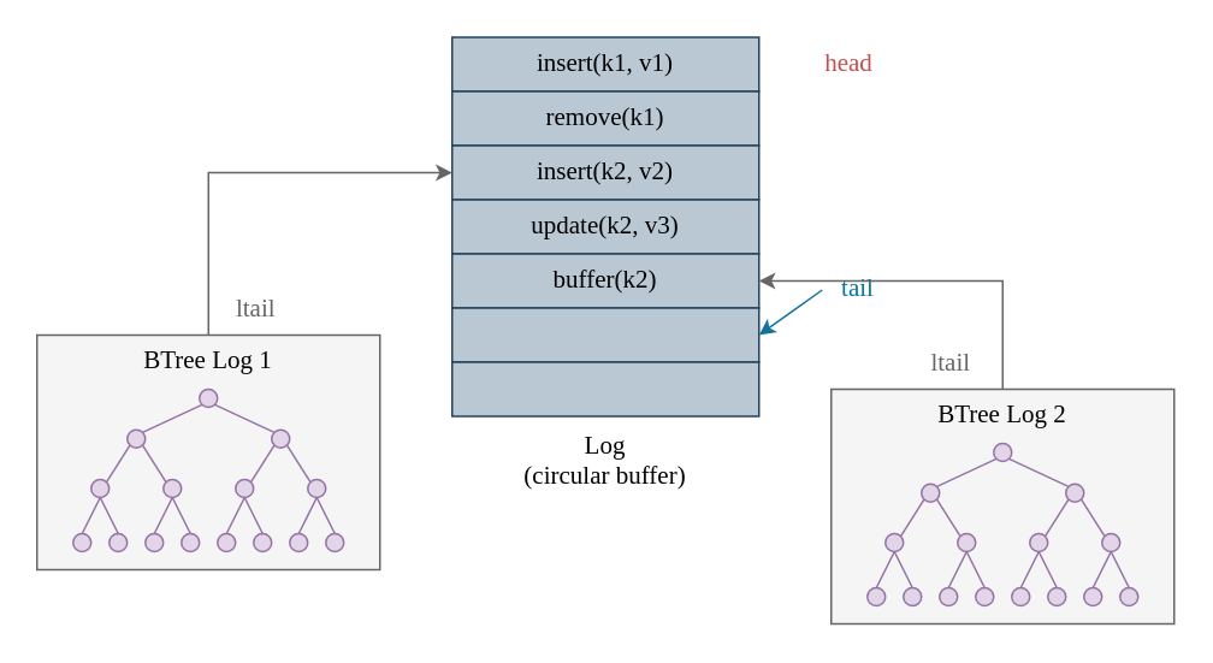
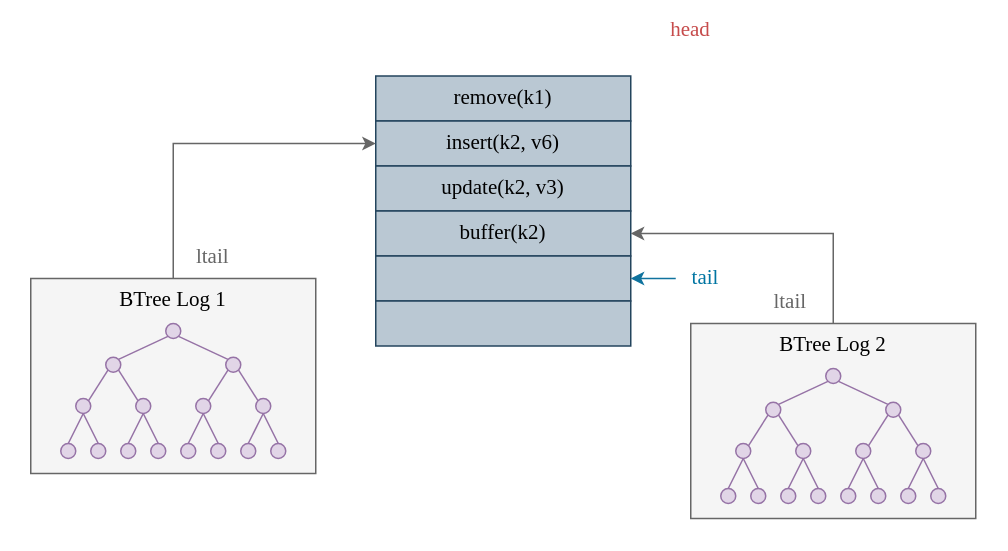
  <mxCell id="0" />
  <mxCell id="1" parent="0" />
- <mxCell id="2" value="insert(k1, v1)" style="text;html=1;strokeColor=#23445d;fillColor=#bac8d3;align=center;verticalAlign=middle;whiteSpace=wrap;rounded=0;fontSize=14;fontFamily=Menlo;" parent="1" vertex="1"><mxGeometry x="250" y="20" width="170" height="30" as="geometry" /></mxCell>
  <mxCell id="3" value="remove(k1)" style="text;html=1;strokeColor=#23445d;fillColor=#bac8d3;align=center;verticalAlign=middle;whiteSpace=wrap;rounded=0;fontSize=14;fontFamily=Menlo;" parent="1" vertex="1"><mxGeometry x="250" y="50" width="170" height="30" as="geometry" /></mxCell>
- <mxCell id="4" value="insert(k2, v2)" style="text;html=1;strokeColor=#23445d;fillColor=#bac8d3;align=center;verticalAlign=middle;whiteSpace=wrap;rounded=0;fontSize=14;fontFamily=Menlo;" parent="1" vertex="1"><mxGeometry x="250" y="80" width="170" height="30" as="geometry" /></mxCell>
+ <mxCell id="4" value="insert(k2, v6)" style="text;html=1;strokeColor=#23445d;fillColor=#bac8d3;align=center;verticalAlign=middle;whiteSpace=wrap;rounded=0;fontSize=14;fontFamily=Menlo;" parent="1" vertex="1"><mxGeometry x="250" y="80" width="170" height="30" as="geometry" /></mxCell>
  <mxCell id="5" value="update(k2, v3)" style="text;html=1;strokeColor=#23445d;fillColor=#bac8d3;align=center;verticalAlign=middle;whiteSpace=wrap;rounded=0;fontSize=14;fontFamily=Menlo;" parent="1" vertex="1"><mxGeometry x="250" y="110" width="170" height="30" as="geometry" /></mxCell>
  <mxCell id="6" value="buffer(k2)" style="text;html=1;strokeColor=#23445d;fillColor=#bac8d3;align=center;verticalAlign=middle;whiteSpace=wrap;rounded=0;fontSize=14;fontFamily=Menlo;" parent="1" vertex="1"><mxGeometry x="250" y="140" width="170" height="30" as="geometry" /></mxCell>
  <mxCell id="7" value="" style="text;html=1;strokeColor=#23445d;fillColor=#bac8d3;align=center;verticalAlign=middle;whiteSpace=wrap;rounded=0;fontSize=14;fontFamily=Menlo;" parent="1" vertex="1"><mxGeometry x="250" y="170" width="170" height="30" as="geometry" /></mxCell>
  <mxCell id="8" value="" style="text;html=1;strokeColor=#23445d;fillColor=#bac8d3;align=center;verticalAlign=middle;whiteSpace=wrap;rounded=0;fontSize=14;fontFamily=Menlo;" parent="1" vertex="1"><mxGeometry x="250" y="200" width="170" height="30" as="geometry" /></mxCell>
- <mxCell id="9" value="head" style="text;html=1;strokeColor=none;fillColor=none;align=center;verticalAlign=middle;whiteSpace=wrap;rounded=0;fontFamily=Menlo;fontSize=14;fontColor=#C64C4C;" parent="1" vertex="1"><mxGeometry x="450" y="25" width="40" height="20" as="geometry" /></mxCell>
+ <mxCell id="9" value="head" style="text;html=1;strokeColor=none;fillColor=none;align=center;verticalAlign=middle;whiteSpace=wrap;rounded=0;fontFamily=Menlo;fontSize=14;fontColor=#C64C4C;" parent="1" vertex="1"><mxGeometry x="440" y="10" width="40" height="20" as="geometry" /></mxCell>
  <mxCell id="10" style="edgeStyle=orthogonalEdgeStyle;rounded=0;orthogonalLoop=1;jettySize=auto;html=1;exitX=0.5;exitY=0;exitDx=0;exitDy=0;entryX=0;entryY=0.5;entryDx=0;entryDy=0;fontFamily=Menlo;fontSize=14;fontColor=#000000;endArrow=classic;endFill=1;fillColor=#f5f5f5;strokeColor=#666666;" parent="1" source="12" target="4" edge="1"><mxGeometry relative="1" as="geometry" /></mxCell>
  <mxCell id="11" value="ltail" style="edgeLabel;html=1;align=center;verticalAlign=middle;resizable=0;points=[];fontSize=14;fontFamily=Menlo;fontColor=#666666;" parent="10" vertex="1" connectable="0"><mxGeometry x="-0.867" y="-1" relative="1" as="geometry"><mxPoint x="24" as="offset" /></mxGeometry></mxCell>
  <mxCell id="12" value="" style="rounded=0;whiteSpace=wrap;html=1;fontFamily=Menlo;fontSize=14;fontColor=#333333;fillColor=#f5f5f5;strokeColor=#666666;" parent="1" vertex="1"><mxGeometry x="20" y="185" width="190" height="130" as="geometry" /></mxCell>
  <mxCell id="13" value="" style="endArrow=classic;html=1;fillColor=#b1ddf0;strokeColor=#10739e;exitX=0;exitY=0.5;exitDx=0;exitDy=0;entryX=1;entryY=0.5;entryDx=0;entryDy=0;" parent="1" source="14" target="7" edge="1"><mxGeometry width="50" height="50" relative="1" as="geometry"><mxPoint x="460" y="185" as="sourcePoint" /><mxPoint x="450" y="220" as="targetPoint" /></mxGeometry></mxCell>
- <mxCell id="14" value="tail" style="text;html=1;strokeColor=none;fillColor=none;align=center;verticalAlign=middle;whiteSpace=wrap;rounded=0;fontFamily=Menlo;fontSize=14;fontColor=#0075A2;" parent="1" vertex="1"><mxGeometry x="455" y="150" width="40" height="20" as="geometry" /></mxCell>
+ <mxCell id="14" value="tail" style="text;html=1;strokeColor=none;fillColor=none;align=center;verticalAlign=middle;whiteSpace=wrap;rounded=0;fontFamily=Menlo;fontSize=14;fontColor=#0075A2;" parent="1" vertex="1"><mxGeometry x="450" y="175" width="40" height="20" as="geometry" /></mxCell>
  <mxCell id="15" style="rounded=0;orthogonalLoop=1;jettySize=auto;html=1;exitX=0;exitY=1;exitDx=0;exitDy=0;entryX=1;entryY=0;entryDx=0;entryDy=0;fontFamily=Menlo;fontSize=14;fontColor=#0075A2;endArrow=none;endFill=0;fillColor=#e1d5e7;strokeColor=#9673a6;" parent="1" source="17" target="20" edge="1"><mxGeometry relative="1" as="geometry" /></mxCell>
  <mxCell id="16" style="edgeStyle=none;rounded=0;orthogonalLoop=1;jettySize=auto;html=1;exitX=1;exitY=1;exitDx=0;exitDy=0;entryX=0;entryY=0;entryDx=0;entryDy=0;fontFamily=Menlo;fontSize=14;fontColor=#0075A2;endArrow=none;endFill=0;fillColor=#e1d5e7;strokeColor=#9673a6;" parent="1" source="17" target="23" edge="1"><mxGeometry relative="1" as="geometry" /></mxCell>
  <mxCell id="17" value="" style="ellipse;whiteSpace=wrap;html=1;aspect=fixed;fontFamily=Menlo;fontSize=14;fillColor=#e1d5e7;strokeColor=#9673a6;" parent="1" vertex="1"><mxGeometry x="110" y="215" width="10" height="10" as="geometry" /></mxCell>
  <mxCell id="18" style="edgeStyle=none;rounded=0;orthogonalLoop=1;jettySize=auto;html=1;exitX=0;exitY=1;exitDx=0;exitDy=0;entryX=1;entryY=0;entryDx=0;entryDy=0;fontFamily=Menlo;fontSize=14;fontColor=#0075A2;endArrow=none;endFill=0;fillColor=#e1d5e7;strokeColor=#9673a6;" parent="1" source="20" target="26" edge="1"><mxGeometry relative="1" as="geometry" /></mxCell>
  <mxCell id="19" style="edgeStyle=none;rounded=0;orthogonalLoop=1;jettySize=auto;html=1;exitX=1;exitY=1;exitDx=0;exitDy=0;entryX=0;entryY=0;entryDx=0;entryDy=0;fontFamily=Menlo;fontSize=14;fontColor=#0075A2;endArrow=none;endFill=0;fillColor=#e1d5e7;strokeColor=#9673a6;" parent="1" source="20" target="29" edge="1"><mxGeometry relative="1" as="geometry" /></mxCell>
  <mxCell id="20" value="" style="ellipse;whiteSpace=wrap;html=1;aspect=fixed;fontFamily=Menlo;fontSize=14;fillColor=#e1d5e7;strokeColor=#9673a6;" parent="1" vertex="1"><mxGeometry x="70" y="237.5" width="10" height="10" as="geometry" /></mxCell>
  <mxCell id="21" style="edgeStyle=none;rounded=0;orthogonalLoop=1;jettySize=auto;html=1;exitX=0;exitY=1;exitDx=0;exitDy=0;entryX=1;entryY=0;entryDx=0;entryDy=0;fontFamily=Menlo;fontSize=14;fontColor=#0075A2;endArrow=none;endFill=0;fillColor=#e1d5e7;strokeColor=#9673a6;" parent="1" source="23" target="32" edge="1"><mxGeometry relative="1" as="geometry" /></mxCell>
  <mxCell id="22" style="edgeStyle=none;rounded=0;orthogonalLoop=1;jettySize=auto;html=1;exitX=1;exitY=1;exitDx=0;exitDy=0;entryX=0;entryY=0;entryDx=0;entryDy=0;fontFamily=Menlo;fontSize=14;fontColor=#0075A2;endArrow=none;endFill=0;fillColor=#e1d5e7;strokeColor=#9673a6;" parent="1" source="23" target="35" edge="1"><mxGeometry relative="1" as="geometry" /></mxCell>
  <mxCell id="23" value="" style="ellipse;whiteSpace=wrap;html=1;aspect=fixed;fontFamily=Menlo;fontSize=14;fillColor=#e1d5e7;strokeColor=#9673a6;" parent="1" vertex="1"><mxGeometry x="150" y="237.5" width="10" height="10" as="geometry" /></mxCell>
  <mxCell id="24" style="edgeStyle=none;rounded=0;orthogonalLoop=1;jettySize=auto;html=1;exitX=0.5;exitY=1;exitDx=0;exitDy=0;entryX=0.5;entryY=0;entryDx=0;entryDy=0;fontFamily=Menlo;fontSize=14;fontColor=#0075A2;endArrow=none;endFill=0;fillColor=#e1d5e7;strokeColor=#9673a6;" parent="1" source="26" target="36" edge="1"><mxGeometry relative="1" as="geometry" /></mxCell>
  <mxCell id="25" style="edgeStyle=none;rounded=0;orthogonalLoop=1;jettySize=auto;html=1;exitX=0.5;exitY=1;exitDx=0;exitDy=0;entryX=0.5;entryY=0;entryDx=0;entryDy=0;fontFamily=Menlo;fontSize=14;fontColor=#0075A2;endArrow=none;endFill=0;fillColor=#e1d5e7;strokeColor=#9673a6;" parent="1" source="26" target="37" edge="1"><mxGeometry relative="1" as="geometry" /></mxCell>
  <mxCell id="26" value="" style="ellipse;whiteSpace=wrap;html=1;aspect=fixed;fontFamily=Menlo;fontSize=14;fillColor=#e1d5e7;strokeColor=#9673a6;" parent="1" vertex="1"><mxGeometry x="50" y="265" width="10" height="10" as="geometry" /></mxCell>
  <mxCell id="27" style="edgeStyle=none;rounded=0;orthogonalLoop=1;jettySize=auto;html=1;exitX=0.5;exitY=1;exitDx=0;exitDy=0;entryX=0.5;entryY=0;entryDx=0;entryDy=0;fontFamily=Menlo;fontSize=14;fontColor=#0075A2;endArrow=none;endFill=0;fillColor=#e1d5e7;strokeColor=#9673a6;" parent="1" source="29" target="38" edge="1"><mxGeometry relative="1" as="geometry" /></mxCell>
  <mxCell id="28" style="edgeStyle=none;rounded=0;orthogonalLoop=1;jettySize=auto;html=1;exitX=0.5;exitY=1;exitDx=0;exitDy=0;entryX=0.5;entryY=0;entryDx=0;entryDy=0;fontFamily=Menlo;fontSize=14;fontColor=#0075A2;endArrow=none;endFill=0;fillColor=#e1d5e7;strokeColor=#9673a6;" parent="1" source="29" target="39" edge="1"><mxGeometry relative="1" as="geometry" /></mxCell>
  <mxCell id="29" value="" style="ellipse;whiteSpace=wrap;html=1;aspect=fixed;fontFamily=Menlo;fontSize=14;fillColor=#e1d5e7;strokeColor=#9673a6;" parent="1" vertex="1"><mxGeometry x="90" y="265" width="10" height="10" as="geometry" /></mxCell>
  <mxCell id="30" style="edgeStyle=none;rounded=0;orthogonalLoop=1;jettySize=auto;html=1;exitX=0.5;exitY=1;exitDx=0;exitDy=0;entryX=0.5;entryY=0;entryDx=0;entryDy=0;fontFamily=Menlo;fontSize=14;fontColor=#0075A2;endArrow=none;endFill=0;fillColor=#e1d5e7;strokeColor=#9673a6;" parent="1" source="32" target="40" edge="1"><mxGeometry relative="1" as="geometry" /></mxCell>
  <mxCell id="31" style="edgeStyle=none;rounded=0;orthogonalLoop=1;jettySize=auto;html=1;exitX=0.5;exitY=1;exitDx=0;exitDy=0;entryX=0.5;entryY=0;entryDx=0;entryDy=0;fontFamily=Menlo;fontSize=14;fontColor=#0075A2;endArrow=none;endFill=0;fillColor=#e1d5e7;strokeColor=#9673a6;" parent="1" source="32" target="41" edge="1"><mxGeometry relative="1" as="geometry" /></mxCell>
  <mxCell id="32" value="" style="ellipse;whiteSpace=wrap;html=1;aspect=fixed;fontFamily=Menlo;fontSize=14;fillColor=#e1d5e7;strokeColor=#9673a6;" parent="1" vertex="1"><mxGeometry x="130" y="265" width="10" height="10" as="geometry" /></mxCell>
  <mxCell id="33" style="edgeStyle=none;rounded=0;orthogonalLoop=1;jettySize=auto;html=1;exitX=0.5;exitY=1;exitDx=0;exitDy=0;entryX=0.5;entryY=0;entryDx=0;entryDy=0;fontFamily=Menlo;fontSize=14;fontColor=#0075A2;endArrow=none;endFill=0;fillColor=#e1d5e7;strokeColor=#9673a6;" parent="1" source="35" target="42" edge="1"><mxGeometry relative="1" as="geometry" /></mxCell>
  <mxCell id="34" style="edgeStyle=none;rounded=0;orthogonalLoop=1;jettySize=auto;html=1;exitX=0.5;exitY=1;exitDx=0;exitDy=0;entryX=0.5;entryY=0;entryDx=0;entryDy=0;fontFamily=Menlo;fontSize=14;fontColor=#0075A2;endArrow=none;endFill=0;fillColor=#e1d5e7;strokeColor=#9673a6;" parent="1" source="35" target="43" edge="1"><mxGeometry relative="1" as="geometry" /></mxCell>
  <mxCell id="35" value="" style="ellipse;whiteSpace=wrap;html=1;aspect=fixed;fontFamily=Menlo;fontSize=14;fillColor=#e1d5e7;strokeColor=#9673a6;" parent="1" vertex="1"><mxGeometry x="170" y="265" width="10" height="10" as="geometry" /></mxCell>
  <mxCell id="36" value="" style="ellipse;whiteSpace=wrap;html=1;aspect=fixed;fontFamily=Menlo;fontSize=14;fillColor=#e1d5e7;strokeColor=#9673a6;" parent="1" vertex="1"><mxGeometry x="40" y="295" width="10" height="10" as="geometry" /></mxCell>
  <mxCell id="37" value="" style="ellipse;whiteSpace=wrap;html=1;aspect=fixed;fontFamily=Menlo;fontSize=14;fillColor=#e1d5e7;strokeColor=#9673a6;" parent="1" vertex="1"><mxGeometry x="60" y="295" width="10" height="10" as="geometry" /></mxCell>
  <mxCell id="38" value="" style="ellipse;whiteSpace=wrap;html=1;aspect=fixed;fontFamily=Menlo;fontSize=14;fillColor=#e1d5e7;strokeColor=#9673a6;" parent="1" vertex="1"><mxGeometry x="80" y="295" width="10" height="10" as="geometry" /></mxCell>
  <mxCell id="39" value="" style="ellipse;whiteSpace=wrap;html=1;aspect=fixed;fontFamily=Menlo;fontSize=14;fillColor=#e1d5e7;strokeColor=#9673a6;" parent="1" vertex="1"><mxGeometry x="100" y="295" width="10" height="10" as="geometry" /></mxCell>
  <mxCell id="40" value="" style="ellipse;whiteSpace=wrap;html=1;aspect=fixed;fontFamily=Menlo;fontSize=14;fillColor=#e1d5e7;strokeColor=#9673a6;" parent="1" vertex="1"><mxGeometry x="120" y="295" width="10" height="10" as="geometry" /></mxCell>
  <mxCell id="41" value="" style="ellipse;whiteSpace=wrap;html=1;aspect=fixed;fontFamily=Menlo;fontSize=14;fillColor=#e1d5e7;strokeColor=#9673a6;" parent="1" vertex="1"><mxGeometry x="140" y="295" width="10" height="10" as="geometry" /></mxCell>
  <mxCell id="42" value="" style="ellipse;whiteSpace=wrap;html=1;aspect=fixed;fontFamily=Menlo;fontSize=14;fillColor=#e1d5e7;strokeColor=#9673a6;" parent="1" vertex="1"><mxGeometry x="160" y="295" width="10" height="10" as="geometry" /></mxCell>
  <mxCell id="43" value="" style="ellipse;whiteSpace=wrap;html=1;aspect=fixed;fontFamily=Menlo;fontSize=14;fillColor=#e1d5e7;strokeColor=#9673a6;" parent="1" vertex="1"><mxGeometry x="180" y="295" width="10" height="10" as="geometry" /></mxCell>
  <mxCell id="44" value="BTree Log 1" style="text;html=1;strokeColor=none;fillColor=none;align=center;verticalAlign=middle;whiteSpace=wrap;rounded=0;fontFamily=Menlo;fontSize=14;" parent="1" vertex="1"><mxGeometry x="30" y="190" width="170" height="20" as="geometry" /></mxCell>
  <mxCell id="45" style="edgeStyle=orthogonalEdgeStyle;rounded=0;orthogonalLoop=1;jettySize=auto;html=1;exitX=0.5;exitY=0;exitDx=0;exitDy=0;entryX=1;entryY=0.5;entryDx=0;entryDy=0;fontFamily=Menlo;fontSize=14;fontColor=#666666;endArrow=classic;endFill=1;fillColor=#f5f5f5;strokeColor=#666666;" parent="1" source="47" target="6" edge="1"><mxGeometry relative="1" as="geometry" /></mxCell>
  <mxCell id="46" value="ltail" style="edgeLabel;html=1;align=center;verticalAlign=middle;resizable=0;points=[];fontSize=14;fontFamily=Menlo;fontColor=#666666;" parent="45" vertex="1" connectable="0"><mxGeometry x="-0.856" y="-2" relative="1" as="geometry"><mxPoint x="-32" y="-1" as="offset" /></mxGeometry></mxCell>
  <mxCell id="47" value="" style="rounded=0;whiteSpace=wrap;html=1;fontFamily=Menlo;fontSize=14;fontColor=#333333;fillColor=#f5f5f5;strokeColor=#666666;" parent="1" vertex="1"><mxGeometry x="460" y="215" width="190" height="130" as="geometry" /></mxCell>
  <mxCell id="48" style="rounded=0;orthogonalLoop=1;jettySize=auto;html=1;exitX=0;exitY=1;exitDx=0;exitDy=0;entryX=1;entryY=0;entryDx=0;entryDy=0;fontFamily=Menlo;fontSize=14;fontColor=#0075A2;endArrow=none;endFill=0;fillColor=#e1d5e7;strokeColor=#9673a6;" parent="1" source="50" target="53" edge="1"><mxGeometry relative="1" as="geometry" /></mxCell>
  <mxCell id="49" style="edgeStyle=none;rounded=0;orthogonalLoop=1;jettySize=auto;html=1;exitX=1;exitY=1;exitDx=0;exitDy=0;entryX=0;entryY=0;entryDx=0;entryDy=0;fontFamily=Menlo;fontSize=14;fontColor=#0075A2;endArrow=none;endFill=0;fillColor=#e1d5e7;strokeColor=#9673a6;" parent="1" source="50" target="56" edge="1"><mxGeometry relative="1" as="geometry" /></mxCell>
  <mxCell id="50" value="" style="ellipse;whiteSpace=wrap;html=1;aspect=fixed;fontFamily=Menlo;fontSize=14;fillColor=#e1d5e7;strokeColor=#9673a6;" parent="1" vertex="1"><mxGeometry x="550" y="245" width="10" height="10" as="geometry" /></mxCell>
  <mxCell id="51" style="edgeStyle=none;rounded=0;orthogonalLoop=1;jettySize=auto;html=1;exitX=0;exitY=1;exitDx=0;exitDy=0;entryX=1;entryY=0;entryDx=0;entryDy=0;fontFamily=Menlo;fontSize=14;fontColor=#0075A2;endArrow=none;endFill=0;fillColor=#e1d5e7;strokeColor=#9673a6;" parent="1" source="53" target="59" edge="1"><mxGeometry relative="1" as="geometry" /></mxCell>
  <mxCell id="52" style="edgeStyle=none;rounded=0;orthogonalLoop=1;jettySize=auto;html=1;exitX=1;exitY=1;exitDx=0;exitDy=0;entryX=0;entryY=0;entryDx=0;entryDy=0;fontFamily=Menlo;fontSize=14;fontColor=#0075A2;endArrow=none;endFill=0;fillColor=#e1d5e7;strokeColor=#9673a6;" parent="1" source="53" target="62" edge="1"><mxGeometry relative="1" as="geometry" /></mxCell>
  <mxCell id="53" value="" style="ellipse;whiteSpace=wrap;html=1;aspect=fixed;fontFamily=Menlo;fontSize=14;fillColor=#e1d5e7;strokeColor=#9673a6;" parent="1" vertex="1"><mxGeometry x="510" y="267.5" width="10" height="10" as="geometry" /></mxCell>
  <mxCell id="54" style="edgeStyle=none;rounded=0;orthogonalLoop=1;jettySize=auto;html=1;exitX=0;exitY=1;exitDx=0;exitDy=0;entryX=1;entryY=0;entryDx=0;entryDy=0;fontFamily=Menlo;fontSize=14;fontColor=#0075A2;endArrow=none;endFill=0;fillColor=#e1d5e7;strokeColor=#9673a6;" parent="1" source="56" target="65" edge="1"><mxGeometry relative="1" as="geometry" /></mxCell>
  <mxCell id="55" style="edgeStyle=none;rounded=0;orthogonalLoop=1;jettySize=auto;html=1;exitX=1;exitY=1;exitDx=0;exitDy=0;entryX=0;entryY=0;entryDx=0;entryDy=0;fontFamily=Menlo;fontSize=14;fontColor=#0075A2;endArrow=none;endFill=0;fillColor=#e1d5e7;strokeColor=#9673a6;" parent="1" source="56" target="68" edge="1"><mxGeometry relative="1" as="geometry" /></mxCell>
  <mxCell id="56" value="" style="ellipse;whiteSpace=wrap;html=1;aspect=fixed;fontFamily=Menlo;fontSize=14;fillColor=#e1d5e7;strokeColor=#9673a6;" parent="1" vertex="1"><mxGeometry x="590" y="267.5" width="10" height="10" as="geometry" /></mxCell>
  <mxCell id="57" style="edgeStyle=none;rounded=0;orthogonalLoop=1;jettySize=auto;html=1;exitX=0.5;exitY=1;exitDx=0;exitDy=0;entryX=0.5;entryY=0;entryDx=0;entryDy=0;fontFamily=Menlo;fontSize=14;fontColor=#0075A2;endArrow=none;endFill=0;fillColor=#e1d5e7;strokeColor=#9673a6;" parent="1" source="59" target="69" edge="1"><mxGeometry relative="1" as="geometry" /></mxCell>
  <mxCell id="58" style="edgeStyle=none;rounded=0;orthogonalLoop=1;jettySize=auto;html=1;exitX=0.5;exitY=1;exitDx=0;exitDy=0;entryX=0.5;entryY=0;entryDx=0;entryDy=0;fontFamily=Menlo;fontSize=14;fontColor=#0075A2;endArrow=none;endFill=0;fillColor=#e1d5e7;strokeColor=#9673a6;" parent="1" source="59" target="70" edge="1"><mxGeometry relative="1" as="geometry" /></mxCell>
  <mxCell id="59" value="" style="ellipse;whiteSpace=wrap;html=1;aspect=fixed;fontFamily=Menlo;fontSize=14;fillColor=#e1d5e7;strokeColor=#9673a6;" parent="1" vertex="1"><mxGeometry x="490" y="295" width="10" height="10" as="geometry" /></mxCell>
  <mxCell id="60" style="edgeStyle=none;rounded=0;orthogonalLoop=1;jettySize=auto;html=1;exitX=0.5;exitY=1;exitDx=0;exitDy=0;entryX=0.5;entryY=0;entryDx=0;entryDy=0;fontFamily=Menlo;fontSize=14;fontColor=#0075A2;endArrow=none;endFill=0;fillColor=#e1d5e7;strokeColor=#9673a6;" parent="1" source="62" target="71" edge="1"><mxGeometry relative="1" as="geometry" /></mxCell>
  <mxCell id="61" style="edgeStyle=none;rounded=0;orthogonalLoop=1;jettySize=auto;html=1;exitX=0.5;exitY=1;exitDx=0;exitDy=0;entryX=0.5;entryY=0;entryDx=0;entryDy=0;fontFamily=Menlo;fontSize=14;fontColor=#0075A2;endArrow=none;endFill=0;fillColor=#e1d5e7;strokeColor=#9673a6;" parent="1" source="62" target="72" edge="1"><mxGeometry relative="1" as="geometry" /></mxCell>
  <mxCell id="62" value="" style="ellipse;whiteSpace=wrap;html=1;aspect=fixed;fontFamily=Menlo;fontSize=14;fillColor=#e1d5e7;strokeColor=#9673a6;" parent="1" vertex="1"><mxGeometry x="530" y="295" width="10" height="10" as="geometry" /></mxCell>
  <mxCell id="63" style="edgeStyle=none;rounded=0;orthogonalLoop=1;jettySize=auto;html=1;exitX=0.5;exitY=1;exitDx=0;exitDy=0;entryX=0.5;entryY=0;entryDx=0;entryDy=0;fontFamily=Menlo;fontSize=14;fontColor=#0075A2;endArrow=none;endFill=0;fillColor=#e1d5e7;strokeColor=#9673a6;" parent="1" source="65" target="73" edge="1"><mxGeometry relative="1" as="geometry" /></mxCell>
  <mxCell id="64" style="edgeStyle=none;rounded=0;orthogonalLoop=1;jettySize=auto;html=1;exitX=0.5;exitY=1;exitDx=0;exitDy=0;entryX=0.5;entryY=0;entryDx=0;entryDy=0;fontFamily=Menlo;fontSize=14;fontColor=#0075A2;endArrow=none;endFill=0;fillColor=#e1d5e7;strokeColor=#9673a6;" parent="1" source="65" target="74" edge="1"><mxGeometry relative="1" as="geometry" /></mxCell>
  <mxCell id="65" value="" style="ellipse;whiteSpace=wrap;html=1;aspect=fixed;fontFamily=Menlo;fontSize=14;fillColor=#e1d5e7;strokeColor=#9673a6;" parent="1" vertex="1"><mxGeometry x="570" y="295" width="10" height="10" as="geometry" /></mxCell>
  <mxCell id="66" style="edgeStyle=none;rounded=0;orthogonalLoop=1;jettySize=auto;html=1;exitX=0.5;exitY=1;exitDx=0;exitDy=0;entryX=0.5;entryY=0;entryDx=0;entryDy=0;fontFamily=Menlo;fontSize=14;fontColor=#0075A2;endArrow=none;endFill=0;fillColor=#e1d5e7;strokeColor=#9673a6;" parent="1" source="68" target="75" edge="1"><mxGeometry relative="1" as="geometry" /></mxCell>
  <mxCell id="67" style="edgeStyle=none;rounded=0;orthogonalLoop=1;jettySize=auto;html=1;exitX=0.5;exitY=1;exitDx=0;exitDy=0;entryX=0.5;entryY=0;entryDx=0;entryDy=0;fontFamily=Menlo;fontSize=14;fontColor=#0075A2;endArrow=none;endFill=0;fillColor=#e1d5e7;strokeColor=#9673a6;" parent="1" source="68" target="76" edge="1"><mxGeometry relative="1" as="geometry" /></mxCell>
  <mxCell id="68" value="" style="ellipse;whiteSpace=wrap;html=1;aspect=fixed;fontFamily=Menlo;fontSize=14;fillColor=#e1d5e7;strokeColor=#9673a6;" parent="1" vertex="1"><mxGeometry x="610" y="295" width="10" height="10" as="geometry" /></mxCell>
  <mxCell id="69" value="" style="ellipse;whiteSpace=wrap;html=1;aspect=fixed;fontFamily=Menlo;fontSize=14;fillColor=#e1d5e7;strokeColor=#9673a6;" parent="1" vertex="1"><mxGeometry x="480" y="325" width="10" height="10" as="geometry" /></mxCell>
  <mxCell id="70" value="" style="ellipse;whiteSpace=wrap;html=1;aspect=fixed;fontFamily=Menlo;fontSize=14;fillColor=#e1d5e7;strokeColor=#9673a6;" parent="1" vertex="1"><mxGeometry x="500" y="325" width="10" height="10" as="geometry" /></mxCell>
  <mxCell id="71" value="" style="ellipse;whiteSpace=wrap;html=1;aspect=fixed;fontFamily=Menlo;fontSize=14;fillColor=#e1d5e7;strokeColor=#9673a6;" parent="1" vertex="1"><mxGeometry x="520" y="325" width="10" height="10" as="geometry" /></mxCell>
  <mxCell id="72" value="" style="ellipse;whiteSpace=wrap;html=1;aspect=fixed;fontFamily=Menlo;fontSize=14;fillColor=#e1d5e7;strokeColor=#9673a6;" parent="1" vertex="1"><mxGeometry x="540" y="325" width="10" height="10" as="geometry" /></mxCell>
  <mxCell id="73" value="" style="ellipse;whiteSpace=wrap;html=1;aspect=fixed;fontFamily=Menlo;fontSize=14;fillColor=#e1d5e7;strokeColor=#9673a6;" parent="1" vertex="1"><mxGeometry x="560" y="325" width="10" height="10" as="geometry" /></mxCell>
  <mxCell id="74" value="" style="ellipse;whiteSpace=wrap;html=1;aspect=fixed;fontFamily=Menlo;fontSize=14;fillColor=#e1d5e7;strokeColor=#9673a6;" parent="1" vertex="1"><mxGeometry x="580" y="325" width="10" height="10" as="geometry" /></mxCell>
  <mxCell id="75" value="" style="ellipse;whiteSpace=wrap;html=1;aspect=fixed;fontFamily=Menlo;fontSize=14;fillColor=#e1d5e7;strokeColor=#9673a6;" parent="1" vertex="1"><mxGeometry x="600" y="325" width="10" height="10" as="geometry" /></mxCell>
  <mxCell id="76" value="" style="ellipse;whiteSpace=wrap;html=1;aspect=fixed;fontFamily=Menlo;fontSize=14;fillColor=#e1d5e7;strokeColor=#9673a6;" parent="1" vertex="1"><mxGeometry x="620" y="325" width="10" height="10" as="geometry" /></mxCell>
  <mxCell id="77" value="BTree Log 2" style="text;html=1;strokeColor=none;fillColor=none;align=center;verticalAlign=middle;whiteSpace=wrap;rounded=0;fontFamily=Menlo;fontSize=14;" parent="1" vertex="1"><mxGeometry x="470" y="220" width="170" height="20" as="geometry" /></mxCell>
- <mxCell id="78" value="Log&lt;br&gt;(circular buffer)" style="text;html=1;strokeColor=none;fillColor=none;align=center;verticalAlign=middle;whiteSpace=wrap;rounded=0;fontFamily=Menlo;fontSize=14;" vertex="1" parent="1"><mxGeometry x="250" y="245" width="170" height="20" as="geometry" /></mxCell>
